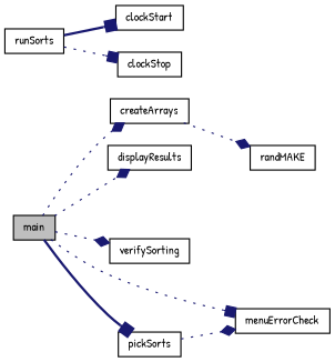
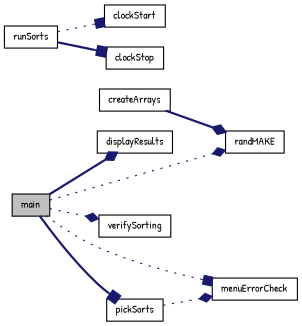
  digraph {
    fontname="Patrick Hand"
    rankdir=LR
    node [color=black fillcolor=white fontname="Patrick Hand" fontsize=10 shape=record style=filled]
    edge [arrowhead=diamond color=midnightblue fontname="Patrick Hand" fontsize=10 labelfontname=FreeSans labelfontsize=10 style=bold]
    n1 [fillcolor=grey75 fontcolor=black height=0.2 label=main width=0.4]
    n2 [height=0.2 label=createArrays width=0.4]
    n3 [height=0.2 label=displayResults width=0.4]
    n4 [height=0.2 label=pickSorts width=0.4]
    n5 [height=0.2 label=verifySorting width=0.4]
    n6 [height=0.2 label=menuErrorCheck width=0.4]
    n7 [height=0.2 label=randMAKE width=0.4]
    n8 [height=0.2 label=runSorts width=0.4]
    n9 [height=0.2 label=clockStart width=0.4]
    n10 [height=0.2 label=clockStop width=0.4]
-   n1 -> n2 [style=dotted]
-   n1 -> n3 [style=dotted]
+   n1 -> n7 [style=dotted]
+   n1 -> n3
    n1 -> n4 [arrowhead=box]
    n1 -> n5 [style=dotted]
    n1 -> n6 [arrowhead=box style=dotted]
-   n2 -> n7 [style=dotted]
+   n2 -> n7
    n4 -> n6 [style=dotted]
-   n8 -> n9 [arrowhead=box]
-   n8 -> n10 [arrowhead=box style=dotted]
+   n8 -> n9 [arrowhead=box style=dotted]
+   n8 -> n10 [arrowhead=box]
  }
